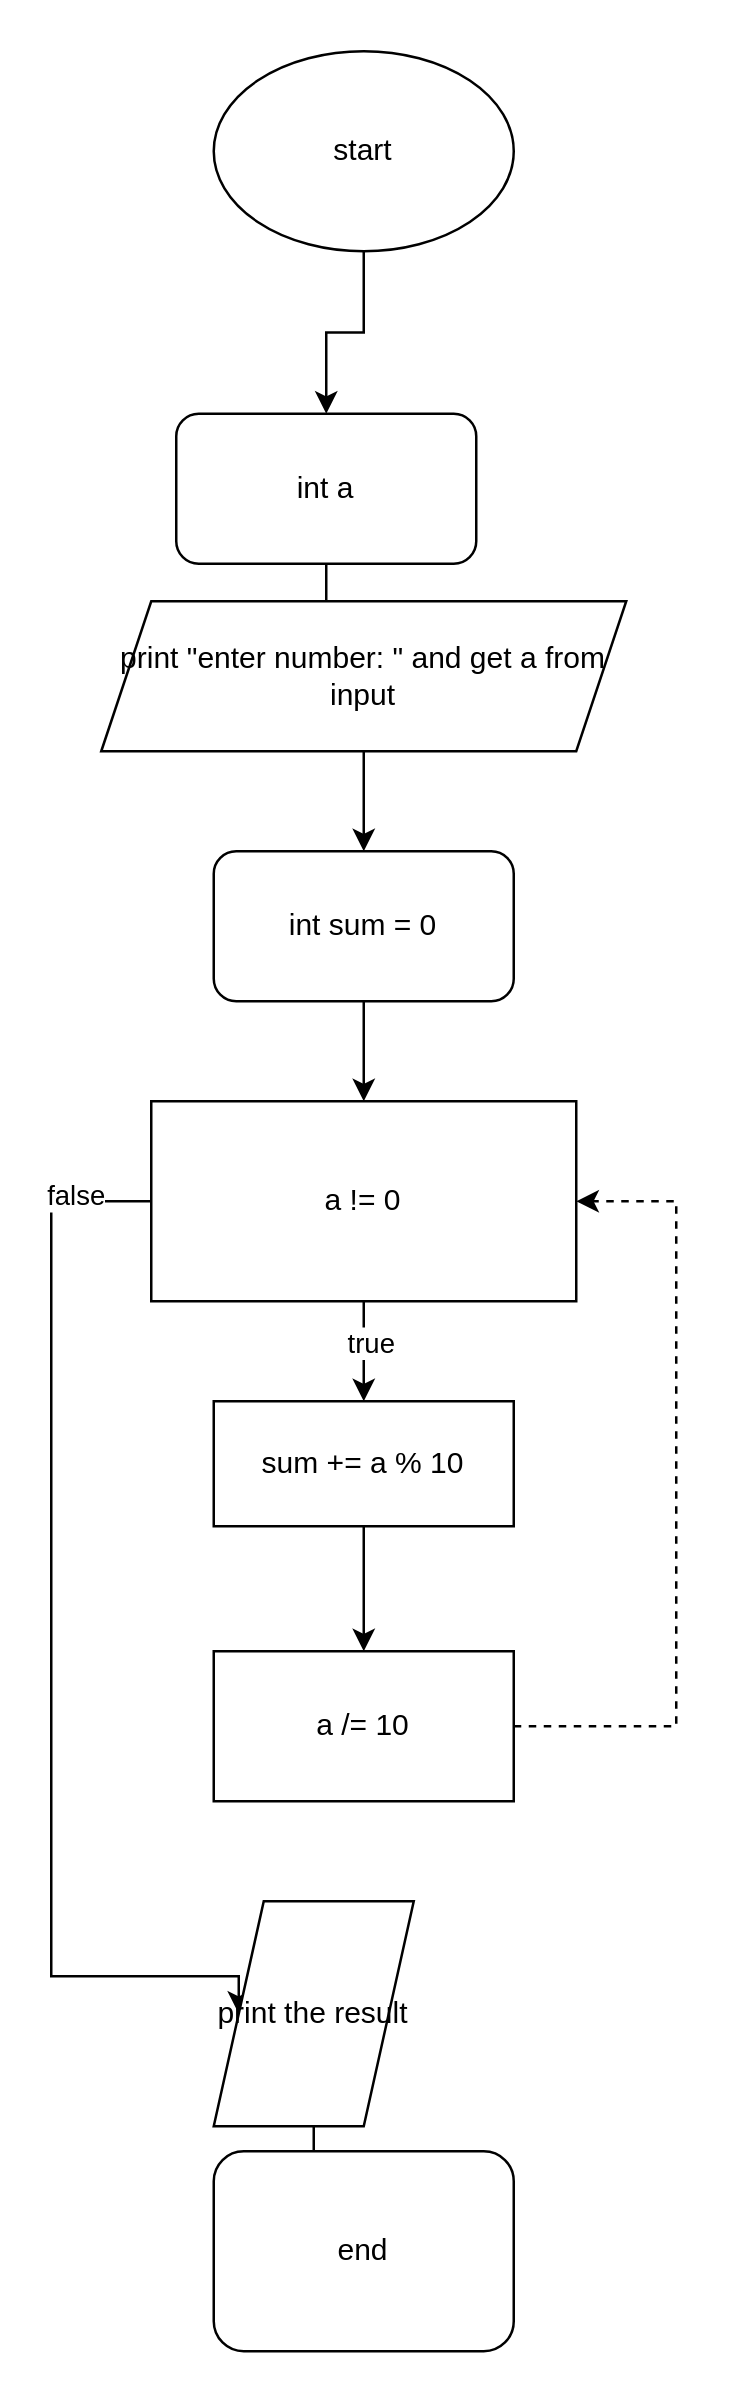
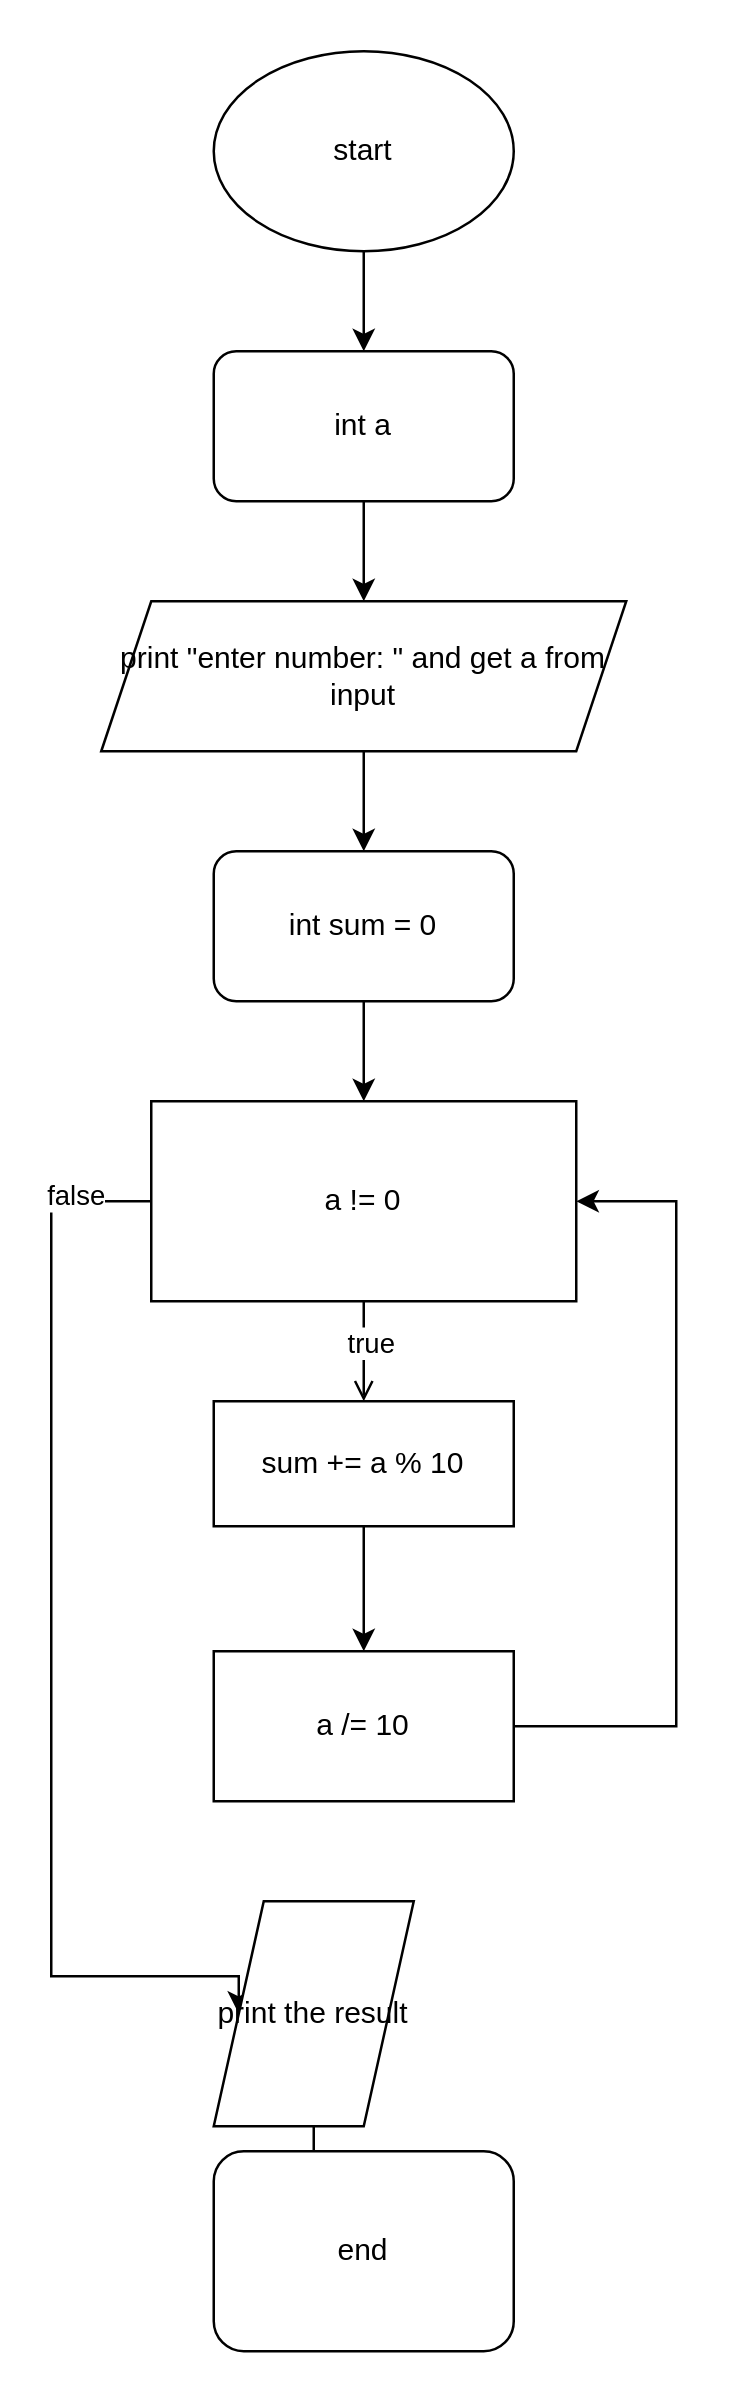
  <mxCell id="0" />
  <mxCell id="1" parent="0" />
  <mxCell id="2" style="edgeStyle=orthogonalEdgeStyle;rounded=0;orthogonalLoop=1;jettySize=auto;html=1;entryX=0.5;entryY=0;entryDx=0;entryDy=0;" parent="1" source="3" target="5" edge="1"><mxGeometry relative="1" as="geometry" /></mxCell>
  <mxCell id="3" value="start" style="ellipse;whiteSpace=wrap;html=1;" parent="1" vertex="1"><mxGeometry x="85" y="20" width="120" height="80" as="geometry" /></mxCell>
  <mxCell id="4" style="edgeStyle=orthogonalEdgeStyle;rounded=0;orthogonalLoop=1;jettySize=auto;html=1;entryX=0.5;entryY=0;entryDx=0;entryDy=0;" parent="1" source="5" target="7" edge="1"><mxGeometry relative="1" as="geometry" /></mxCell>
- <mxCell id="5" value="int a" style="rounded=1;whiteSpace=wrap;html=1;" parent="1" vertex="1"><mxGeometry x="70" y="165" width="120" height="60" as="geometry" /></mxCell>
+ <mxCell id="5" value="int a" style="rounded=1;whiteSpace=wrap;html=1;" parent="1" vertex="1"><mxGeometry x="85" y="140" width="120" height="60" as="geometry" /></mxCell>
  <mxCell id="6" value="" style="edgeStyle=orthogonalEdgeStyle;rounded=0;orthogonalLoop=1;jettySize=auto;html=1;" parent="1" source="7" target="9" edge="1"><mxGeometry relative="1" as="geometry" /></mxCell>
  <mxCell id="7" value="print &quot;enter number: &quot; and get a from input" style="shape=parallelogram;perimeter=parallelogramPerimeter;whiteSpace=wrap;html=1;fixedSize=1;" parent="1" vertex="1"><mxGeometry x="40" y="240" width="210" height="60" as="geometry" /></mxCell>
  <mxCell id="8" value="" style="edgeStyle=orthogonalEdgeStyle;rounded=0;orthogonalLoop=1;jettySize=auto;html=1;" parent="1" source="9" target="14" edge="1"><mxGeometry relative="1" as="geometry" /></mxCell>
  <mxCell id="9" value="int sum = 0" style="rounded=1;whiteSpace=wrap;html=1;" parent="1" vertex="1"><mxGeometry x="85" y="340" width="120" height="60" as="geometry" /></mxCell>
- <mxCell id="10" value="" style="edgeStyle=orthogonalEdgeStyle;rounded=0;orthogonalLoop=1;jettySize=auto;html=1;" parent="1" source="14" target="16" edge="1"><mxGeometry relative="1" as="geometry" /></mxCell>
+ <mxCell id="10" value="" style="edgeStyle=orthogonalEdgeStyle;rounded=0;orthogonalLoop=1;jettySize=auto;html=1;endArrow=open;" parent="1" source="14" target="16" edge="1"><mxGeometry relative="1" as="geometry" /></mxCell>
  <mxCell id="11" value="true" style="edgeLabel;html=1;align=center;verticalAlign=middle;resizable=0;points=[];" parent="10" vertex="1" connectable="0"><mxGeometry x="-0.2" y="2" relative="1" as="geometry"><mxPoint as="offset" /></mxGeometry></mxCell>
  <mxCell id="12" style="edgeStyle=orthogonalEdgeStyle;rounded=0;orthogonalLoop=1;jettySize=auto;html=1;entryX=0;entryY=0.5;entryDx=0;entryDy=0;" parent="1" source="14" target="20" edge="1"><mxGeometry relative="1" as="geometry"><Array as="points"><mxPoint x="20" y="480" /><mxPoint x="20" y="790" /></Array></mxGeometry></mxCell>
  <mxCell id="13" value="false" style="edgeLabel;html=1;align=center;verticalAlign=middle;resizable=0;points=[];" vertex="1" connectable="0" parent="12"><mxGeometry x="-0.859" y="-3" relative="1" as="geometry"><mxPoint as="offset" /></mxGeometry></mxCell>
  <mxCell id="14" value="a != 0" style="whiteSpace=wrap;html=1;rounded=0;" parent="1" vertex="1"><mxGeometry x="60" y="440" width="170" height="80" as="geometry" /></mxCell>
  <mxCell id="15" value="" style="edgeStyle=orthogonalEdgeStyle;rounded=0;orthogonalLoop=1;jettySize=auto;html=1;" parent="1" source="16" target="18" edge="1"><mxGeometry relative="1" as="geometry" /></mxCell>
  <mxCell id="16" value="sum += a % 10" style="rounded=0;whiteSpace=wrap;html=1;" parent="1" vertex="1"><mxGeometry x="85" y="560" width="120" height="50" as="geometry" /></mxCell>
- <mxCell id="17" style="edgeStyle=orthogonalEdgeStyle;rounded=0;orthogonalLoop=1;jettySize=auto;html=1;entryX=1;entryY=0.5;entryDx=0;entryDy=0;dashed=1;" edge="1" parent="1" source="18" target="14"><mxGeometry relative="1" as="geometry"><Array as="points"><mxPoint x="270" y="690" /><mxPoint x="270" y="480" /></Array></mxGeometry></mxCell>
+ <mxCell id="17" style="edgeStyle=orthogonalEdgeStyle;rounded=0;orthogonalLoop=1;jettySize=auto;html=1;entryX=1;entryY=0.5;entryDx=0;entryDy=0;" edge="1" parent="1" source="18" target="14"><mxGeometry relative="1" as="geometry"><Array as="points"><mxPoint x="270" y="690" /><mxPoint x="270" y="480" /></Array></mxGeometry></mxCell>
  <mxCell id="18" value="a /= 10" style="rounded=0;whiteSpace=wrap;html=1;" parent="1" vertex="1"><mxGeometry x="85" y="660" width="120" height="60" as="geometry" /></mxCell>
  <mxCell id="19" value="" style="edgeStyle=orthogonalEdgeStyle;rounded=0;orthogonalLoop=1;jettySize=auto;html=1;" parent="1" source="20" target="21" edge="1"><mxGeometry relative="1" as="geometry" /></mxCell>
  <mxCell id="20" value="print the result" style="shape=parallelogram;perimeter=parallelogramPerimeter;whiteSpace=wrap;html=1;fixedSize=1;" parent="1" vertex="1"><mxGeometry x="85" y="760" width="80" height="90" as="geometry" /></mxCell>
  <mxCell id="21" value="end" style="whiteSpace=wrap;html=1;rounded=1;" parent="1" vertex="1"><mxGeometry x="85" y="860" width="120" height="80" as="geometry" /></mxCell>
